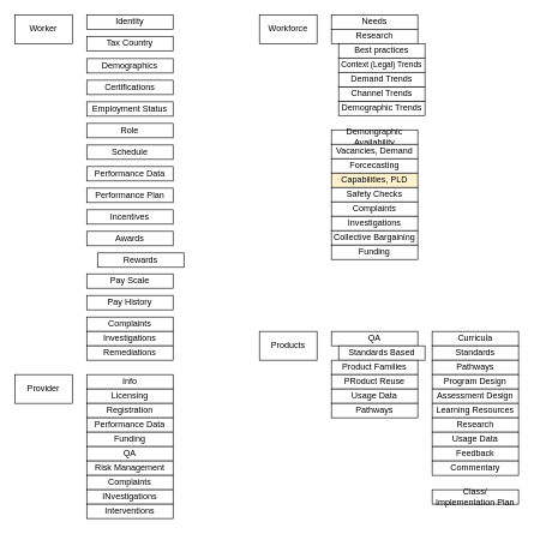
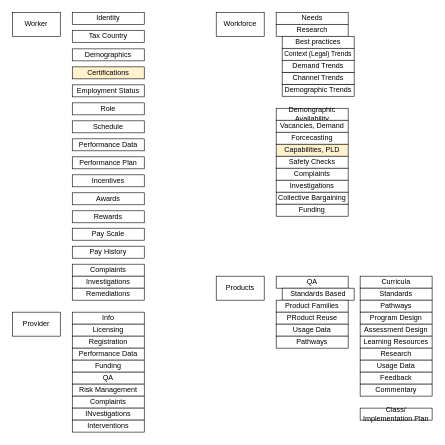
  <mxCell id="0" />
  <mxCell id="1" parent="0" />
  <mxCell id="2" value="Worker" style="rounded=0;whiteSpace=wrap;html=1;" vertex="1" parent="1"><mxGeometry x="20" y="20" width="80" height="40" as="geometry" /></mxCell>
  <mxCell id="3" value="Identity" style="rounded=0;whiteSpace=wrap;html=1;" vertex="1" parent="1"><mxGeometry x="120" y="20" width="120" height="20" as="geometry" /></mxCell>
  <mxCell id="4" value="Tax Country" style="rounded=0;whiteSpace=wrap;html=1;" vertex="1" parent="1"><mxGeometry x="120" y="50" width="120" height="20" as="geometry" /></mxCell>
  <mxCell id="5" value="Demographics" style="rounded=0;whiteSpace=wrap;html=1;" vertex="1" parent="1"><mxGeometry x="120" y="81" width="120" height="20" as="geometry" /></mxCell>
- <mxCell id="6" value="Certifications" style="rounded=0;whiteSpace=wrap;html=1;" vertex="1" parent="1"><mxGeometry x="120" y="111" width="120" height="20" as="geometry" /></mxCell>
+ <mxCell id="6" value="Certifications" style="rounded=0;whiteSpace=wrap;html=1;fillColor=#fff2cc;" vertex="1" parent="1"><mxGeometry x="120" y="111" width="120" height="20" as="geometry" /></mxCell>
  <mxCell id="7" value="Employment Status" style="rounded=0;whiteSpace=wrap;html=1;" vertex="1" parent="1"><mxGeometry x="120" y="141" width="120" height="20" as="geometry" /></mxCell>
  <mxCell id="8" value="Role" style="rounded=0;whiteSpace=wrap;html=1;" vertex="1" parent="1"><mxGeometry x="120" y="171" width="120" height="20" as="geometry" /></mxCell>
  <mxCell id="9" value="Schedule" style="rounded=0;whiteSpace=wrap;html=1;" vertex="1" parent="1"><mxGeometry x="120" y="201" width="120" height="20" as="geometry" /></mxCell>
  <mxCell id="10" value="Performance Data" style="rounded=0;whiteSpace=wrap;html=1;" vertex="1" parent="1"><mxGeometry x="120" y="231" width="120" height="20" as="geometry" /></mxCell>
  <mxCell id="11" value="Performance Plan" style="rounded=0;whiteSpace=wrap;html=1;" vertex="1" parent="1"><mxGeometry x="120" y="261" width="120" height="20" as="geometry" /></mxCell>
  <mxCell id="12" value="Incentives" style="rounded=0;whiteSpace=wrap;html=1;" vertex="1" parent="1"><mxGeometry x="120" y="291" width="120" height="20" as="geometry" /></mxCell>
  <mxCell id="13" value="Awards" style="rounded=0;whiteSpace=wrap;html=1;" vertex="1" parent="1"><mxGeometry x="120" y="321" width="120" height="20" as="geometry" /></mxCell>
- <mxCell id="14" value="Rewards" style="rounded=0;whiteSpace=wrap;html=1;" vertex="1" parent="1"><mxGeometry x="135" y="351" width="120" height="20" as="geometry" /></mxCell>
+ <mxCell id="14" value="Rewards" style="rounded=0;whiteSpace=wrap;html=1;" vertex="1" parent="1"><mxGeometry x="120" y="351" width="120" height="20" as="geometry" /></mxCell>
  <mxCell id="15" value="Pay Scale" style="rounded=0;whiteSpace=wrap;html=1;" vertex="1" parent="1"><mxGeometry x="120" y="380" width="120" height="20" as="geometry" /></mxCell>
  <mxCell id="16" value="Pay History" style="rounded=0;whiteSpace=wrap;html=1;" vertex="1" parent="1"><mxGeometry x="120" y="410" width="120" height="20" as="geometry" /></mxCell>
  <mxCell id="17" value="Workforce" style="rounded=0;whiteSpace=wrap;html=1;" vertex="1" parent="1"><mxGeometry x="360" y="20" width="80" height="40" as="geometry" /></mxCell>
  <mxCell id="18" value="Needs" style="rounded=0;whiteSpace=wrap;html=1;" vertex="1" parent="1"><mxGeometry x="460" y="20" width="120" height="20" as="geometry" /></mxCell>
  <mxCell id="19" value="Research" style="rounded=0;whiteSpace=wrap;html=1;" vertex="1" parent="1"><mxGeometry x="460" y="40" width="120" height="20" as="geometry" /></mxCell>
  <mxCell id="20" value="Demongraphic Availability" style="rounded=0;whiteSpace=wrap;html=1;" vertex="1" parent="1"><mxGeometry x="460" y="180" width="120" height="20" as="geometry" /></mxCell>
  <mxCell id="21" value="Vacancies, Demand" style="rounded=0;whiteSpace=wrap;html=1;" vertex="1" parent="1"><mxGeometry x="460" y="200" width="120" height="20" as="geometry" /></mxCell>
  <mxCell id="22" value="Forcecasting" style="rounded=0;whiteSpace=wrap;html=1;" vertex="1" parent="1"><mxGeometry x="460" y="220" width="120" height="20" as="geometry" /></mxCell>
  <mxCell id="23" value="Capabilities, PLD" style="rounded=0;whiteSpace=wrap;html=1;fillColor=#fff2cc;" vertex="1" parent="1"><mxGeometry x="460" y="240" width="120" height="20" as="geometry" /></mxCell>
  <mxCell id="24" value="Safety Checks" style="rounded=0;whiteSpace=wrap;html=1;" vertex="1" parent="1"><mxGeometry x="460" y="260" width="120" height="20" as="geometry" /></mxCell>
  <mxCell id="25" value="Complaints" style="rounded=0;whiteSpace=wrap;html=1;" vertex="1" parent="1"><mxGeometry x="460" y="280" width="120" height="20" as="geometry" /></mxCell>
  <mxCell id="26" value="Investigations" style="rounded=0;whiteSpace=wrap;html=1;" vertex="1" parent="1"><mxGeometry x="460" y="300" width="120" height="20" as="geometry" /></mxCell>
  <mxCell id="27" value="Complaints" style="rounded=0;whiteSpace=wrap;html=1;" vertex="1" parent="1"><mxGeometry x="120" y="440" width="120" height="20" as="geometry" /></mxCell>
  <mxCell id="28" value="Investigations" style="rounded=0;whiteSpace=wrap;html=1;" vertex="1" parent="1"><mxGeometry x="120" y="460" width="120" height="20" as="geometry" /></mxCell>
  <mxCell id="29" value="Collective Bargaining" style="rounded=0;whiteSpace=wrap;html=1;" vertex="1" parent="1"><mxGeometry x="460" y="320" width="120" height="20" as="geometry" /></mxCell>
  <mxCell id="30" value="Funding" style="rounded=0;whiteSpace=wrap;html=1;" vertex="1" parent="1"><mxGeometry x="460" y="340" width="120" height="20" as="geometry" /></mxCell>
  <mxCell id="31" value="Best practices" style="rounded=0;whiteSpace=wrap;html=1;" vertex="1" parent="1"><mxGeometry x="470" y="60" width="120" height="20" as="geometry" /></mxCell>
  <mxCell id="32" value="&lt;font style=&quot;font-size: 11px&quot;&gt;Context (Legal) Trends&lt;/font&gt;" style="rounded=0;whiteSpace=wrap;html=1;" vertex="1" parent="1"><mxGeometry x="470" y="80" width="120" height="20" as="geometry" /></mxCell>
  <mxCell id="33" value="Demographic Trends" style="rounded=0;whiteSpace=wrap;html=1;" vertex="1" parent="1"><mxGeometry x="470" y="140" width="120" height="20" as="geometry" /></mxCell>
  <mxCell id="34" value="Channel Trends" style="rounded=0;whiteSpace=wrap;html=1;" vertex="1" parent="1"><mxGeometry x="470" y="120" width="120" height="20" as="geometry" /></mxCell>
  <mxCell id="35" value="Demand Trends" style="rounded=0;whiteSpace=wrap;html=1;" vertex="1" parent="1"><mxGeometry x="470" y="100" width="120" height="20" as="geometry" /></mxCell>
  <mxCell id="36" value="Provider" style="rounded=0;whiteSpace=wrap;html=1;" vertex="1" parent="1"><mxGeometry x="20" y="520" width="80" height="40" as="geometry" /></mxCell>
  <mxCell id="37" value="Info" style="rounded=0;whiteSpace=wrap;html=1;" vertex="1" parent="1"><mxGeometry x="120" y="520" width="120" height="20" as="geometry" /></mxCell>
  <mxCell id="38" value="Licensing" style="rounded=0;whiteSpace=wrap;html=1;" vertex="1" parent="1"><mxGeometry x="120" y="540" width="120" height="20" as="geometry" /></mxCell>
  <mxCell id="39" value="Registration" style="rounded=0;whiteSpace=wrap;html=1;" vertex="1" parent="1"><mxGeometry x="120" y="560" width="120" height="20" as="geometry" /></mxCell>
  <mxCell id="40" value="Performance Data" style="rounded=0;whiteSpace=wrap;html=1;" vertex="1" parent="1"><mxGeometry x="120" y="580" width="120" height="20" as="geometry" /></mxCell>
  <mxCell id="41" value="Funding" style="rounded=0;whiteSpace=wrap;html=1;" vertex="1" parent="1"><mxGeometry x="120" y="600" width="120" height="20" as="geometry" /></mxCell>
  <mxCell id="42" value="QA" style="rounded=0;whiteSpace=wrap;html=1;" vertex="1" parent="1"><mxGeometry x="120" y="620" width="120" height="20" as="geometry" /></mxCell>
  <mxCell id="43" value="Risk Management" style="rounded=0;whiteSpace=wrap;html=1;" vertex="1" parent="1"><mxGeometry x="120" y="640" width="120" height="20" as="geometry" /></mxCell>
  <mxCell id="44" value="Complaints" style="rounded=0;whiteSpace=wrap;html=1;" vertex="1" parent="1"><mxGeometry x="120" y="660" width="120" height="20" as="geometry" /></mxCell>
  <mxCell id="45" value="INvestigations" style="rounded=0;whiteSpace=wrap;html=1;" vertex="1" parent="1"><mxGeometry x="120" y="680" width="120" height="20" as="geometry" /></mxCell>
  <mxCell id="46" value="Interventions" style="rounded=0;whiteSpace=wrap;html=1;" vertex="1" parent="1"><mxGeometry x="120" y="700" width="120" height="20" as="geometry" /></mxCell>
  <mxCell id="47" value="Remediations" style="rounded=0;whiteSpace=wrap;html=1;" vertex="1" parent="1"><mxGeometry x="120" y="480" width="120" height="20" as="geometry" /></mxCell>
  <mxCell id="48" value="Products" style="rounded=0;whiteSpace=wrap;html=1;" vertex="1" parent="1"><mxGeometry x="360" y="460" width="80" height="40" as="geometry" /></mxCell>
  <mxCell id="49" value="QA" style="rounded=0;whiteSpace=wrap;html=1;" vertex="1" parent="1"><mxGeometry x="460" y="460" width="120" height="20" as="geometry" /></mxCell>
  <mxCell id="50" value="Standards Based" style="rounded=0;whiteSpace=wrap;html=1;" vertex="1" parent="1"><mxGeometry x="470" y="480" width="120" height="20" as="geometry" /></mxCell>
  <mxCell id="51" value="Product Families" style="rounded=0;whiteSpace=wrap;html=1;" vertex="1" parent="1"><mxGeometry x="460" y="500" width="120" height="20" as="geometry" /></mxCell>
  <mxCell id="52" value="PRoduct Reuse" style="rounded=0;whiteSpace=wrap;html=1;" vertex="1" parent="1"><mxGeometry x="460" y="520" width="120" height="20" as="geometry" /></mxCell>
  <mxCell id="53" value="Usage Data" style="rounded=0;whiteSpace=wrap;html=1;" vertex="1" parent="1"><mxGeometry x="460" y="540" width="120" height="20" as="geometry" /></mxCell>
  <mxCell id="54" value="Pathways" style="rounded=0;whiteSpace=wrap;html=1;" vertex="1" parent="1"><mxGeometry x="460" y="560" width="120" height="20" as="geometry" /></mxCell>
  <mxCell id="55" value="Curricula" style="rounded=0;whiteSpace=wrap;html=1;" vertex="1" parent="1"><mxGeometry x="600" y="460" width="120" height="20" as="geometry" /></mxCell>
  <mxCell id="56" value="Standards" style="rounded=0;whiteSpace=wrap;html=1;" vertex="1" parent="1"><mxGeometry x="600" y="480" width="120" height="20" as="geometry" /></mxCell>
  <mxCell id="57" value="Pathways" style="rounded=0;whiteSpace=wrap;html=1;" vertex="1" parent="1"><mxGeometry x="600" y="500" width="120" height="20" as="geometry" /></mxCell>
  <mxCell id="58" value="Program Design" style="rounded=0;whiteSpace=wrap;html=1;" vertex="1" parent="1"><mxGeometry x="600" y="520" width="120" height="20" as="geometry" /></mxCell>
  <mxCell id="59" value="Assessment Design" style="rounded=0;whiteSpace=wrap;html=1;" vertex="1" parent="1"><mxGeometry x="600" y="540" width="120" height="20" as="geometry" /></mxCell>
  <mxCell id="60" value="Learning Resources" style="rounded=0;whiteSpace=wrap;html=1;" vertex="1" parent="1"><mxGeometry x="600" y="560" width="120" height="20" as="geometry" /></mxCell>
  <mxCell id="61" value="Research" style="rounded=0;whiteSpace=wrap;html=1;" vertex="1" parent="1"><mxGeometry x="600" y="580" width="120" height="20" as="geometry" /></mxCell>
  <mxCell id="62" value="Usage Data" style="rounded=0;whiteSpace=wrap;html=1;" vertex="1" parent="1"><mxGeometry x="600" y="600" width="120" height="20" as="geometry" /></mxCell>
  <mxCell id="63" value="Feedback" style="rounded=0;whiteSpace=wrap;html=1;" vertex="1" parent="1"><mxGeometry x="600" y="620" width="120" height="20" as="geometry" /></mxCell>
  <mxCell id="64" value="Commentary" style="rounded=0;whiteSpace=wrap;html=1;" vertex="1" parent="1"><mxGeometry x="600" y="640" width="120" height="20" as="geometry" /></mxCell>
  <mxCell id="65" value="Class/&lt;br&gt;Implementation Plan" style="rounded=0;whiteSpace=wrap;html=1;" vertex="1" parent="1"><mxGeometry x="600" y="680" width="120" height="20" as="geometry" /></mxCell>
